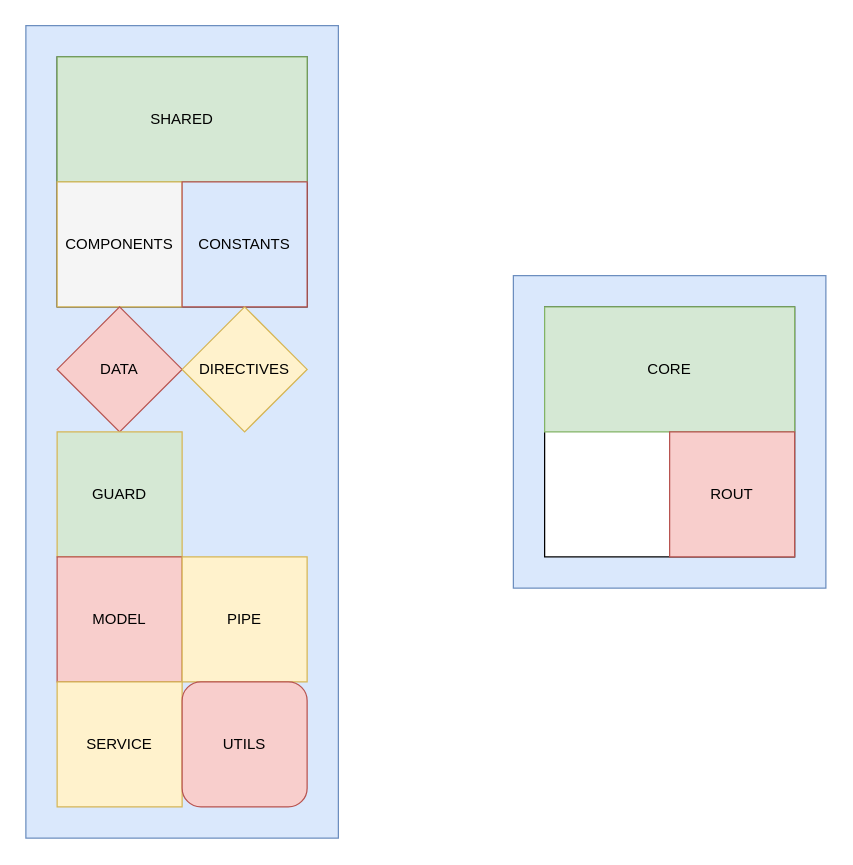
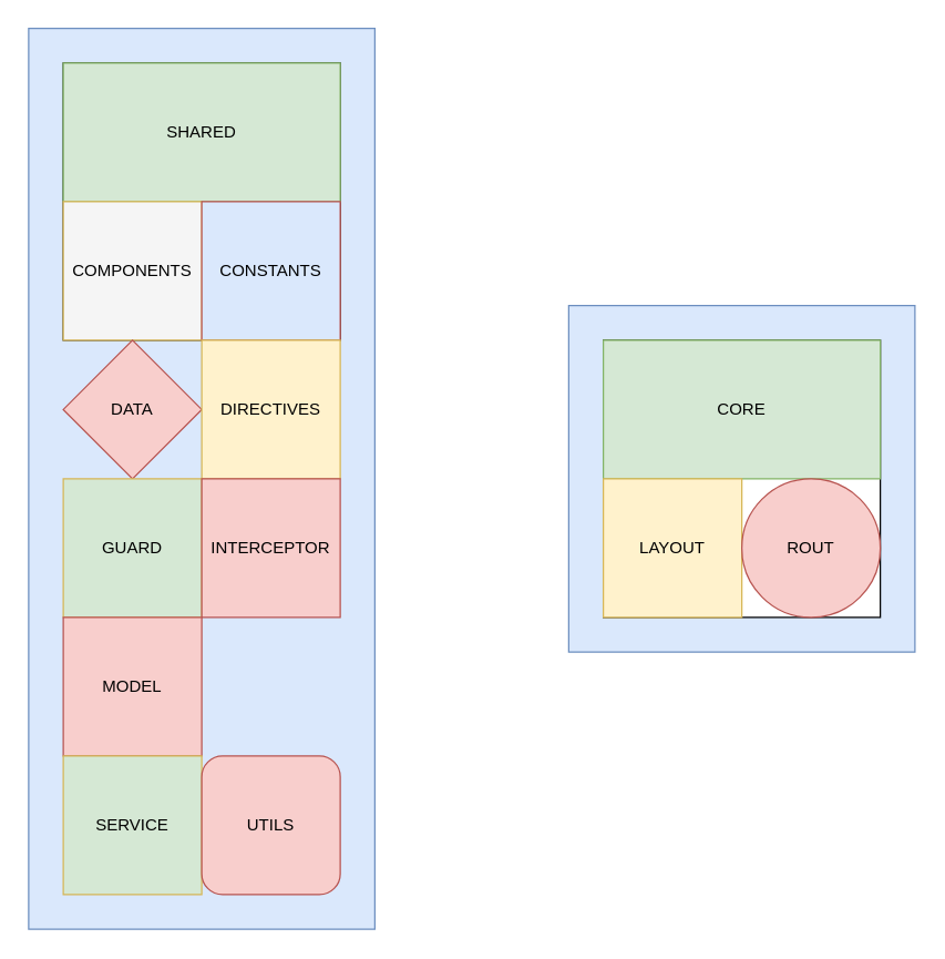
  <mxCell id="0" />
  <mxCell id="1" parent="0" />
  <mxCell id="2" value="" style="group" vertex="1" connectable="0" parent="1"><mxGeometry x="410" y="220" width="250" height="250" as="geometry" /></mxCell>
  <mxCell id="3" value="" style="rounded=0;whiteSpace=wrap;html=1;fillColor=#dae8fc;strokeColor=#6c8ebf;" vertex="1" parent="2"><mxGeometry width="250" height="250" as="geometry" /></mxCell>
  <mxCell id="4" value="" style="whiteSpace=wrap;html=1;aspect=fixed;" vertex="1" parent="2"><mxGeometry x="25" y="25" width="200" height="200" as="geometry" /></mxCell>
  <mxCell id="5" value="CORE" style="text;html=1;align=center;verticalAlign=middle;whiteSpace=wrap;rounded=0;fillColor=#d5e8d4;strokeColor=#82b366;" vertex="1" parent="2"><mxGeometry x="25" y="25" width="200" height="100" as="geometry" /></mxCell>
- <mxCell id="7" value="ROUT" style="whiteSpace=wrap;html=1;aspect=fixed;fillColor=#f8cecc;strokeColor=#b85450;" vertex="1" parent="2"><mxGeometry x="125" y="125" width="100" height="100" as="geometry" /></mxCell>
+ <mxCell id="6" value="LAYOUT" style="whiteSpace=wrap;html=1;aspect=fixed;fillColor=#fff2cc;strokeColor=#d6b656;" vertex="1" parent="2"><mxGeometry x="25" y="125" width="100" height="100" as="geometry" /></mxCell>
+ <mxCell id="7" value="ROUT" style="ellipse;whiteSpace=wrap;html=1;aspect=fixed;fillColor=#f8cecc;strokeColor=#b85450;" vertex="1" parent="2"><mxGeometry x="125" y="125" width="100" height="100" as="geometry" /></mxCell>
  <mxCell id="8" value="" style="group" vertex="1" connectable="0" parent="1"><mxGeometry x="20" y="20" width="250" height="650" as="geometry" /></mxCell>
  <mxCell id="9" value="" style="rounded=0;whiteSpace=wrap;html=1;fillColor=#dae8fc;strokeColor=#6c8ebf;container=0;" vertex="1" parent="8"><mxGeometry width="250" height="650" as="geometry" /></mxCell>
  <mxCell id="10" value="" style="whiteSpace=wrap;html=1;aspect=fixed;container=0;" vertex="1" parent="8"><mxGeometry x="25" y="25" width="200" height="200" as="geometry" /></mxCell>
  <mxCell id="11" value="SHARED" style="text;html=1;align=center;verticalAlign=middle;whiteSpace=wrap;rounded=0;fillColor=#d5e8d4;strokeColor=#82b366;container=0;" vertex="1" parent="8"><mxGeometry x="25" y="25" width="200" height="100" as="geometry" /></mxCell>
  <mxCell id="12" value="COMPONENTS" style="whiteSpace=wrap;html=1;aspect=fixed;fillColor=#f5f5f5;strokeColor=#d6b656;container=0;" vertex="1" parent="8"><mxGeometry x="25" y="125" width="100" height="100" as="geometry" /></mxCell>
  <mxCell id="13" value="CONSTANTS" style="whiteSpace=wrap;html=1;aspect=fixed;fillColor=#dae8fc;strokeColor=#b85450;container=0;" vertex="1" parent="8"><mxGeometry x="125" y="125" width="100" height="100" as="geometry" /></mxCell>
  <mxCell id="14" value="DATA" style="rhombus;whiteSpace=wrap;html=1;aspect=fixed;fillColor=#f8cecc;strokeColor=#b85450;container=0;" vertex="1" parent="8"><mxGeometry x="25" y="225" width="100" height="100" as="geometry" /></mxCell>
- <mxCell id="15" value="DIRECTIVES" style="rhombus;whiteSpace=wrap;html=1;aspect=fixed;fillColor=#fff2cc;strokeColor=#d6b656;container=0;" vertex="1" parent="8"><mxGeometry x="125" y="225" width="100" height="100" as="geometry" /></mxCell>
+ <mxCell id="15" value="DIRECTIVES" style="whiteSpace=wrap;html=1;aspect=fixed;fillColor=#fff2cc;strokeColor=#d6b656;container=0;" vertex="1" parent="8"><mxGeometry x="125" y="225" width="100" height="100" as="geometry" /></mxCell>
  <mxCell id="16" value="GUARD" style="whiteSpace=wrap;html=1;aspect=fixed;fillColor=#d5e8d4;strokeColor=#d6b656;container=0;" vertex="1" parent="8"><mxGeometry x="25" y="325" width="100" height="100" as="geometry" /></mxCell>
+ <mxCell id="17" value="INTERCEPTOR" style="whiteSpace=wrap;html=1;aspect=fixed;fillColor=#f8cecc;strokeColor=#b85450;container=0;" vertex="1" parent="8"><mxGeometry x="125" y="325" width="100" height="100" as="geometry" /></mxCell>
  <mxCell id="18" value="MODEL" style="whiteSpace=wrap;html=1;aspect=fixed;fillColor=#f8cecc;strokeColor=#b85450;container=0;" vertex="1" parent="8"><mxGeometry x="25" y="425" width="100" height="100" as="geometry" /></mxCell>
- <mxCell id="19" value="PIPE" style="whiteSpace=wrap;html=1;aspect=fixed;fillColor=#fff2cc;strokeColor=#d6b656;container=0;" vertex="1" parent="8"><mxGeometry x="125" y="425" width="100" height="100" as="geometry" /></mxCell>
- <mxCell id="20" value="SERVICE" style="whiteSpace=wrap;html=1;aspect=fixed;fillColor=#fff2cc;strokeColor=#d6b656;container=0;" vertex="1" parent="8"><mxGeometry x="25" y="525" width="100" height="100" as="geometry" /></mxCell>
+ <mxCell id="20" value="SERVICE" style="whiteSpace=wrap;html=1;aspect=fixed;fillColor=#d5e8d4;strokeColor=#d6b656;container=0;" vertex="1" parent="8"><mxGeometry x="25" y="525" width="100" height="100" as="geometry" /></mxCell>
  <mxCell id="21" value="UTILS" style="whiteSpace=wrap;html=1;aspect=fixed;fillColor=#f8cecc;strokeColor=#b85450;container=0;rounded=1;" vertex="1" parent="8"><mxGeometry x="125" y="525" width="100" height="100" as="geometry" /></mxCell>
